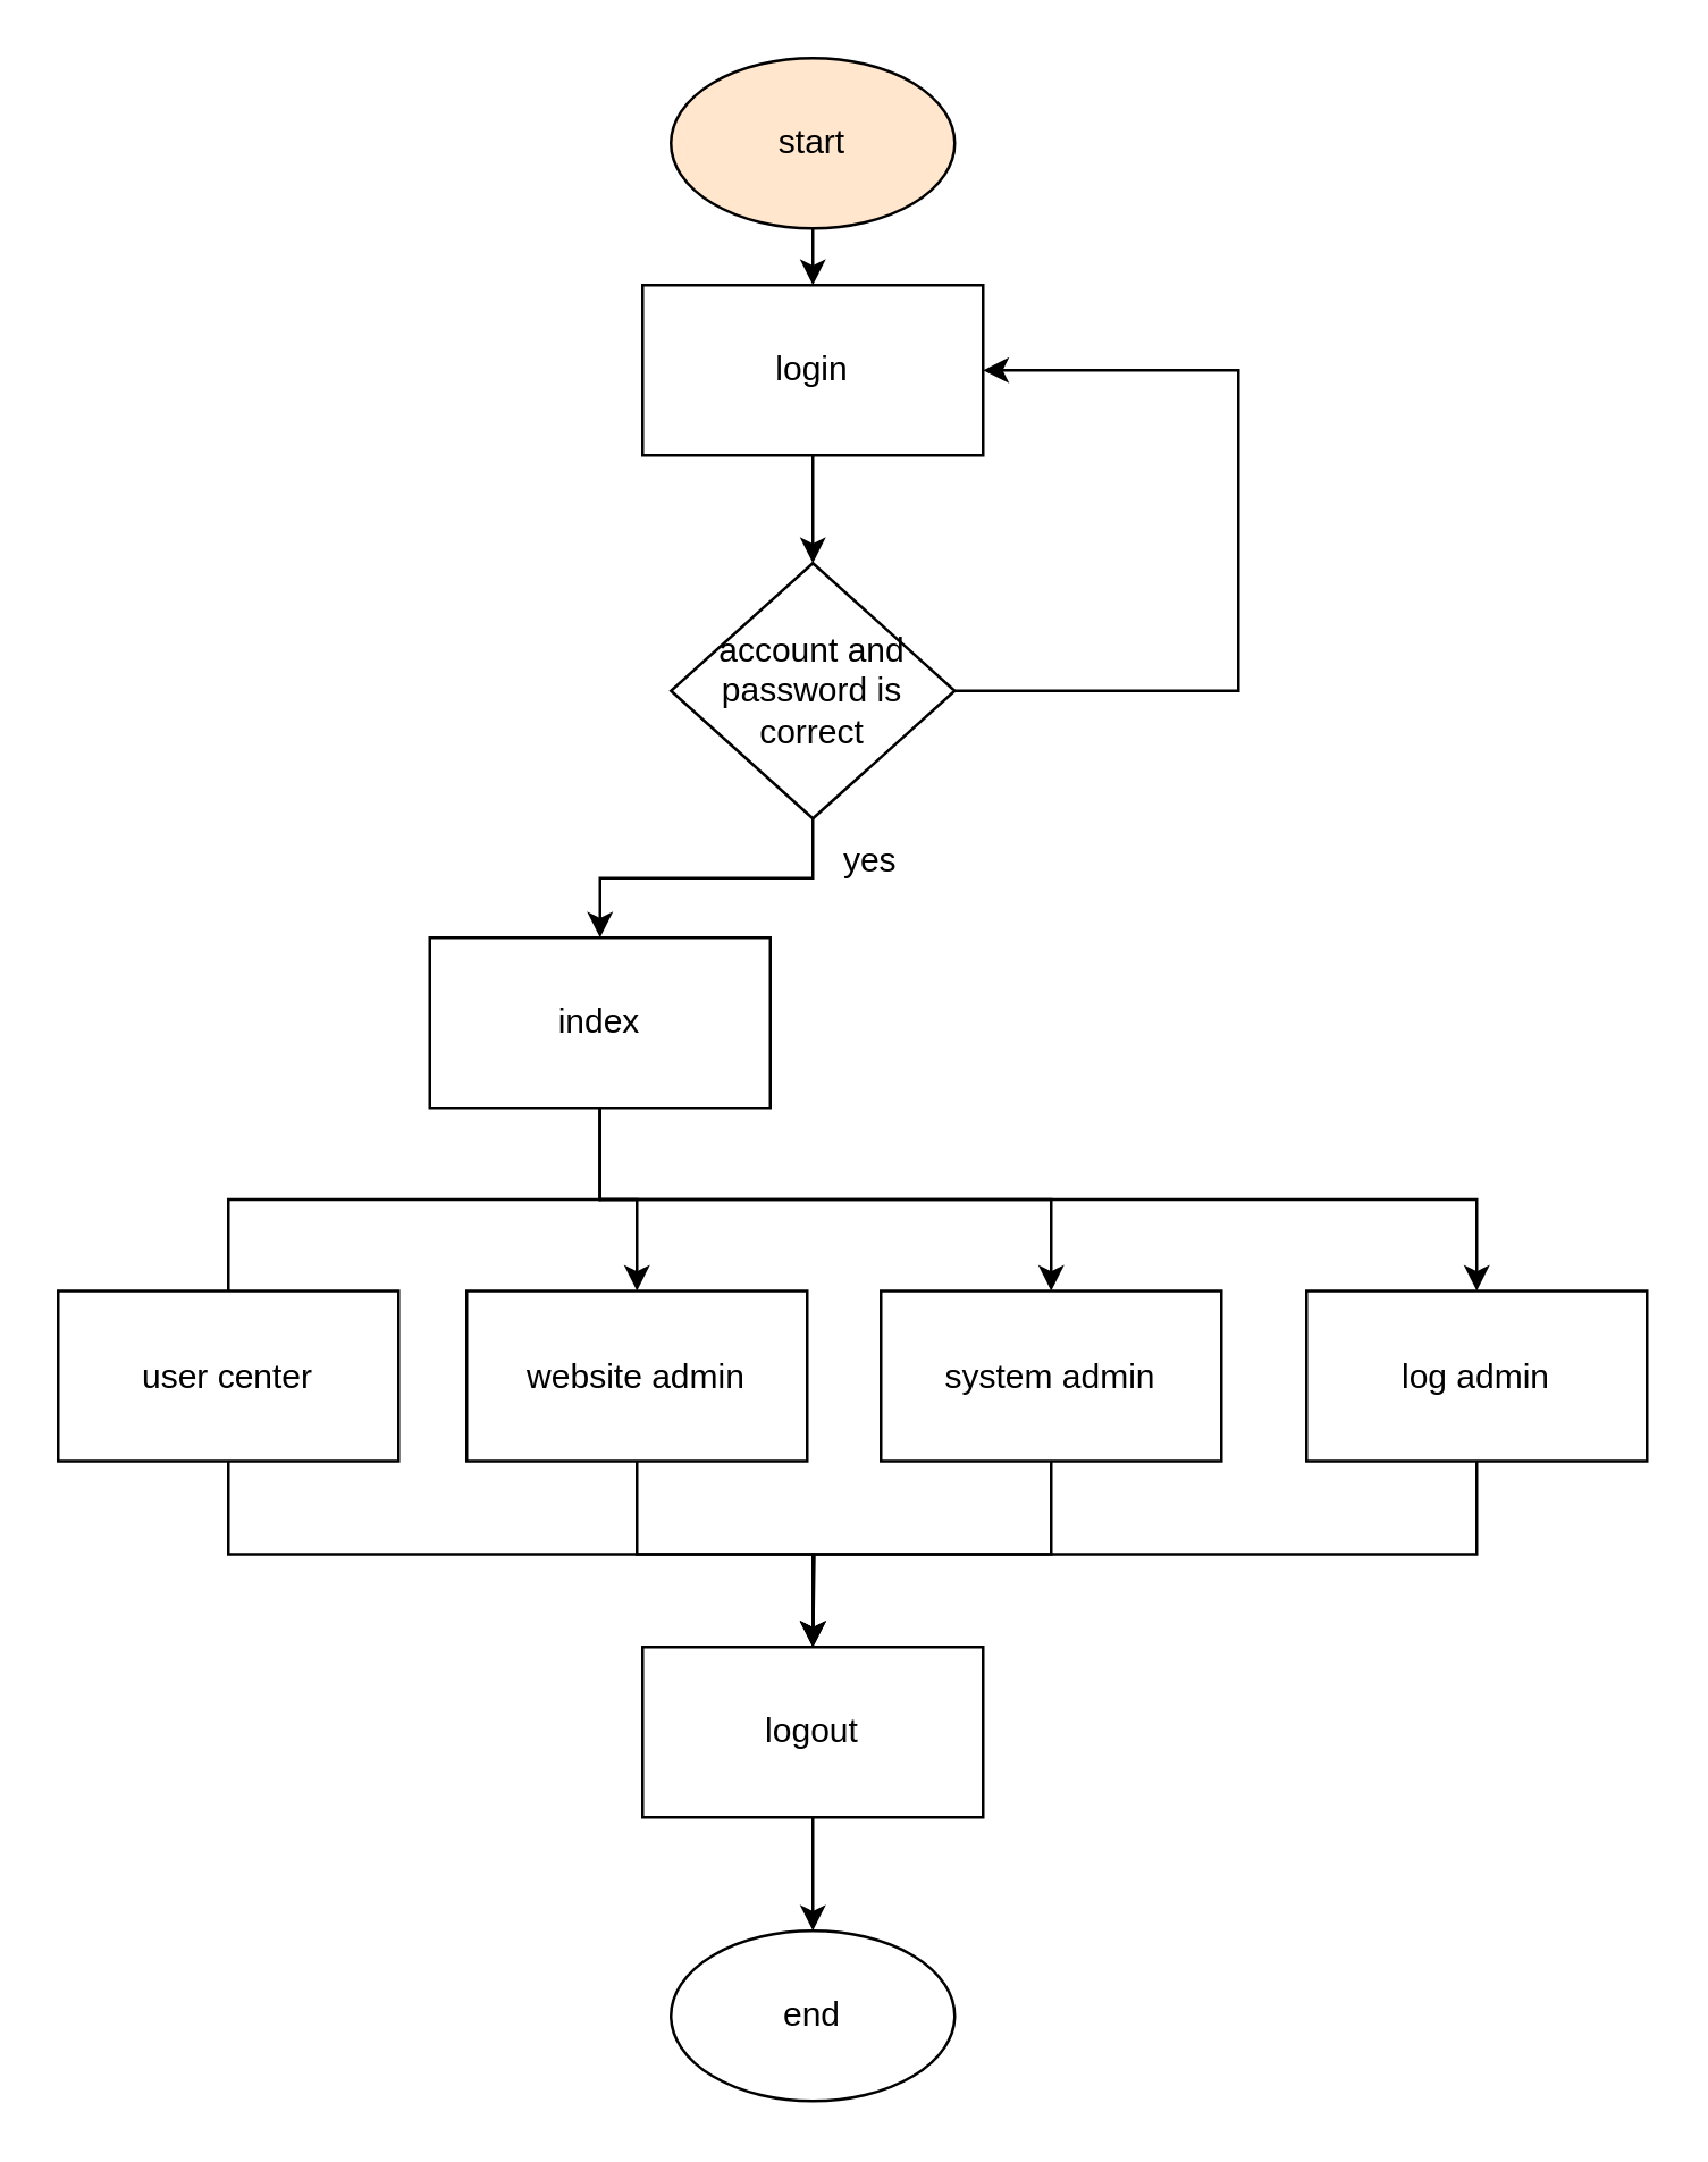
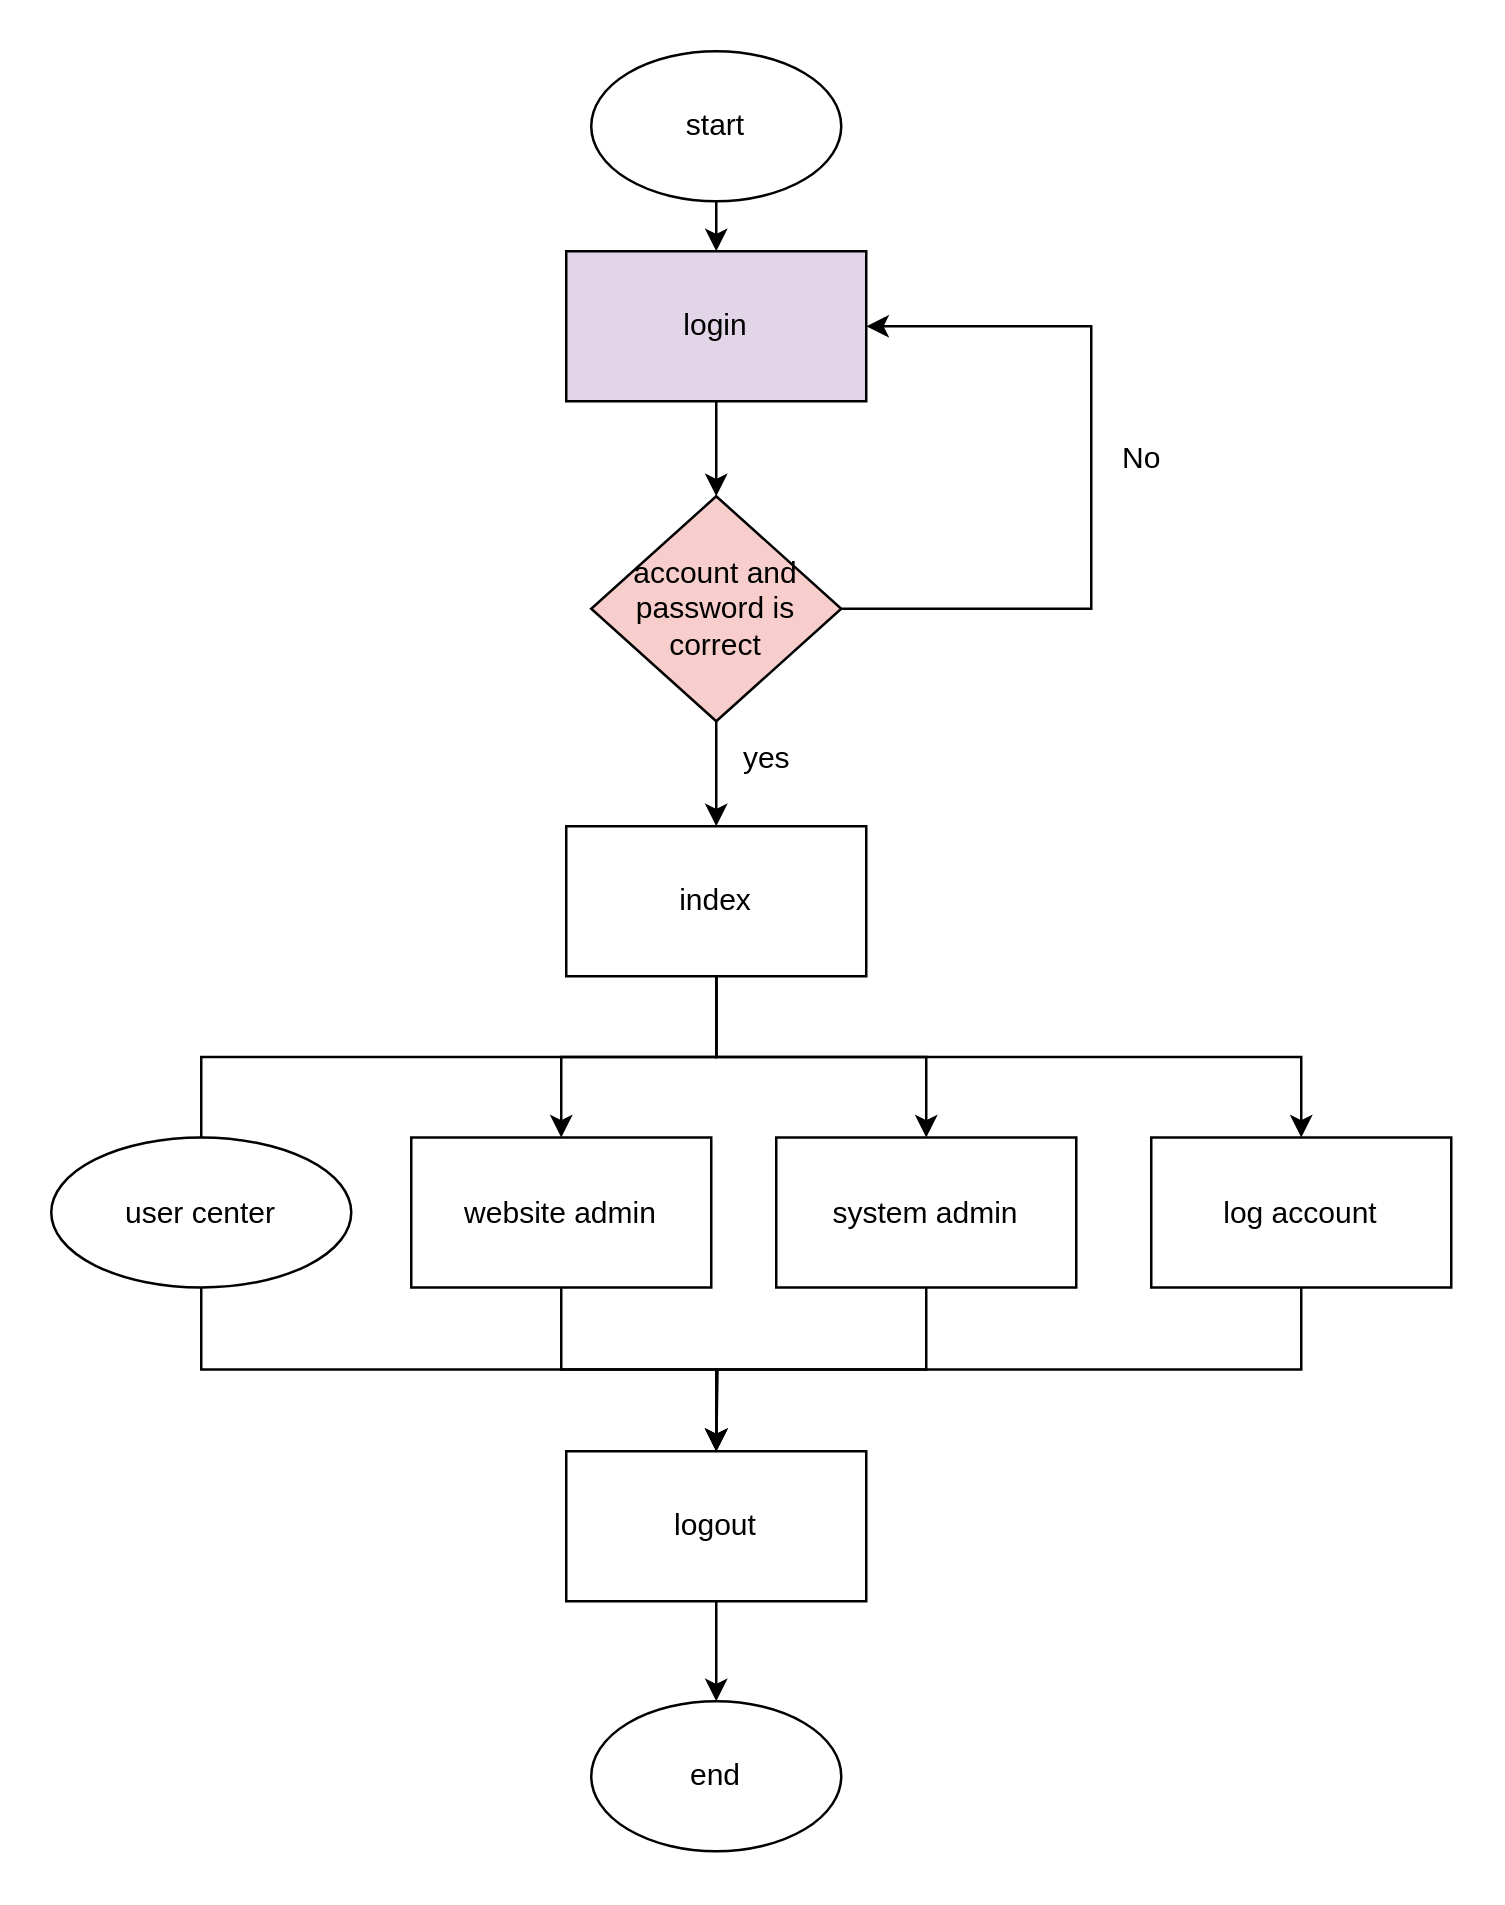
  <mxCell id="0" />
  <mxCell id="1" parent="0" />
  <mxCell id="2" style="edgeStyle=orthogonalEdgeStyle;rounded=0;orthogonalLoop=1;jettySize=auto;html=1;exitX=0.5;exitY=1;exitDx=0;exitDy=0;entryX=0.5;entryY=0;entryDx=0;entryDy=0;" edge="1" parent="1" source="3" target="8"><mxGeometry relative="1" as="geometry" /></mxCell>
- <mxCell id="3" value="start" style="ellipse;whiteSpace=wrap;html=1;fillColor=#ffe6cc;" vertex="1" parent="1"><mxGeometry x="236" y="20" width="100" height="60" as="geometry" /></mxCell>
+ <mxCell id="3" value="start" style="ellipse;whiteSpace=wrap;html=1;" vertex="1" parent="1"><mxGeometry x="236" y="20" width="100" height="60" as="geometry" /></mxCell>
  <mxCell id="4" style="edgeStyle=orthogonalEdgeStyle;rounded=0;orthogonalLoop=1;jettySize=auto;html=1;exitX=1;exitY=0.5;exitDx=0;exitDy=0;entryX=1;entryY=0.5;entryDx=0;entryDy=0;" edge="1" parent="1" source="6" target="8"><mxGeometry relative="1" as="geometry"><Array as="points"><mxPoint x="436" y="243" /><mxPoint x="436" y="130" /></Array></mxGeometry></mxCell>
  <mxCell id="5" style="edgeStyle=orthogonalEdgeStyle;rounded=0;orthogonalLoop=1;jettySize=auto;html=1;exitX=0.5;exitY=1;exitDx=0;exitDy=0;entryX=0.5;entryY=0;entryDx=0;entryDy=0;" edge="1" parent="1" source="6" target="14"><mxGeometry relative="1" as="geometry" /></mxCell>
- <mxCell id="6" value="account and password is correct" style="rhombus;whiteSpace=wrap;html=1;" vertex="1" parent="1"><mxGeometry x="236" y="198" width="100" height="90" as="geometry" /></mxCell>
+ <mxCell id="6" value="account and password is correct" style="rhombus;whiteSpace=wrap;html=1;fillColor=#f8cecc;" vertex="1" parent="1"><mxGeometry x="236" y="198" width="100" height="90" as="geometry" /></mxCell>
  <mxCell id="7" style="edgeStyle=orthogonalEdgeStyle;rounded=0;orthogonalLoop=1;jettySize=auto;html=1;exitX=0.5;exitY=1;exitDx=0;exitDy=0;entryX=0.5;entryY=0;entryDx=0;entryDy=0;" edge="1" parent="1" source="8" target="6"><mxGeometry relative="1" as="geometry" /></mxCell>
- <mxCell id="8" value="login" style="rounded=0;whiteSpace=wrap;html=1;" vertex="1" parent="1"><mxGeometry x="226" y="100" width="120" height="60" as="geometry" /></mxCell>
+ <mxCell id="8" value="login" style="rounded=0;whiteSpace=wrap;html=1;fillColor=#e1d5e7;" vertex="1" parent="1"><mxGeometry x="226" y="100" width="120" height="60" as="geometry" /></mxCell>
+ <mxCell id="9" value="No" style="text;html=1;align=center;verticalAlign=middle;resizable=0;points=[];autosize=1;strokeColor=none;fillColor=none;" vertex="1" parent="1"><mxGeometry x="436" y="168" width="40" height="30" as="geometry" /></mxCell>
  <mxCell id="10" style="edgeStyle=orthogonalEdgeStyle;rounded=0;orthogonalLoop=1;jettySize=auto;html=1;exitX=0.5;exitY=1;exitDx=0;exitDy=0;endArrow=none;" edge="1" parent="1" source="14" target="16"><mxGeometry relative="1" as="geometry" /></mxCell>
  <mxCell id="11" style="edgeStyle=orthogonalEdgeStyle;rounded=0;orthogonalLoop=1;jettySize=auto;html=1;exitX=0.5;exitY=1;exitDx=0;exitDy=0;entryX=0.5;entryY=0;entryDx=0;entryDy=0;" edge="1" parent="1" source="14" target="18"><mxGeometry relative="1" as="geometry" /></mxCell>
  <mxCell id="12" style="edgeStyle=orthogonalEdgeStyle;rounded=0;orthogonalLoop=1;jettySize=auto;html=1;exitX=0.5;exitY=1;exitDx=0;exitDy=0;" edge="1" parent="1" source="14" target="20"><mxGeometry relative="1" as="geometry" /></mxCell>
  <mxCell id="13" style="edgeStyle=orthogonalEdgeStyle;rounded=0;orthogonalLoop=1;jettySize=auto;html=1;exitX=0.5;exitY=1;exitDx=0;exitDy=0;entryX=0.5;entryY=0;entryDx=0;entryDy=0;" edge="1" parent="1" source="14" target="22"><mxGeometry relative="1" as="geometry" /></mxCell>
- <mxCell id="14" value="index" style="rounded=0;whiteSpace=wrap;html=1;" vertex="1" parent="1"><mxGeometry x="151" y="330" width="120" height="60" as="geometry" /></mxCell>
+ <mxCell id="14" value="index" style="rounded=0;whiteSpace=wrap;html=1;" vertex="1" parent="1"><mxGeometry x="226" y="330" width="120" height="60" as="geometry" /></mxCell>
  <mxCell id="15" style="edgeStyle=orthogonalEdgeStyle;rounded=0;orthogonalLoop=1;jettySize=auto;html=1;exitX=0.5;exitY=1;exitDx=0;exitDy=0;" edge="1" parent="1" source="16" target="24"><mxGeometry relative="1" as="geometry" /></mxCell>
- <mxCell id="16" value="user center" style="rounded=0;whiteSpace=wrap;html=1;" vertex="1" parent="1"><mxGeometry x="20" y="454.5" width="120" height="60" as="geometry" /></mxCell>
+ <mxCell id="16" value="user center" style="ellipse;whiteSpace=wrap;html=1;" vertex="1" parent="1"><mxGeometry x="20" y="454.5" width="120" height="60" as="geometry" /></mxCell>
  <mxCell id="17" style="edgeStyle=orthogonalEdgeStyle;rounded=0;orthogonalLoop=1;jettySize=auto;html=1;exitX=0.5;exitY=1;exitDx=0;exitDy=0;entryX=0.5;entryY=0;entryDx=0;entryDy=0;" edge="1" parent="1" source="18" target="24"><mxGeometry relative="1" as="geometry" /></mxCell>
  <mxCell id="18" value="website admin" style="rounded=0;whiteSpace=wrap;html=1;" vertex="1" parent="1"><mxGeometry x="164" y="454.5" width="120" height="60" as="geometry" /></mxCell>
  <mxCell id="19" style="edgeStyle=orthogonalEdgeStyle;rounded=0;orthogonalLoop=1;jettySize=auto;html=1;exitX=0.5;exitY=1;exitDx=0;exitDy=0;" edge="1" parent="1" source="20"><mxGeometry relative="1" as="geometry"><mxPoint x="286" y="580" as="targetPoint" /></mxGeometry></mxCell>
  <mxCell id="20" value="system admin" style="rounded=0;whiteSpace=wrap;html=1;" vertex="1" parent="1"><mxGeometry x="310" y="454.5" width="120" height="60" as="geometry" /></mxCell>
  <mxCell id="21" style="edgeStyle=orthogonalEdgeStyle;rounded=0;orthogonalLoop=1;jettySize=auto;html=1;exitX=0.5;exitY=1;exitDx=0;exitDy=0;entryX=0.5;entryY=0;entryDx=0;entryDy=0;" edge="1" parent="1" source="22" target="24"><mxGeometry relative="1" as="geometry" /></mxCell>
- <mxCell id="22" value="log admin" style="rounded=0;whiteSpace=wrap;html=1;" vertex="1" parent="1"><mxGeometry x="460" y="454.5" width="120" height="60" as="geometry" /></mxCell>
+ <mxCell id="22" value="log account" style="rounded=0;whiteSpace=wrap;html=1;" vertex="1" parent="1"><mxGeometry x="460" y="454.5" width="120" height="60" as="geometry" /></mxCell>
  <mxCell id="23" style="edgeStyle=orthogonalEdgeStyle;rounded=0;orthogonalLoop=1;jettySize=auto;html=1;exitX=0.5;exitY=1;exitDx=0;exitDy=0;entryX=0.5;entryY=0;entryDx=0;entryDy=0;" edge="1" parent="1" source="24" target="25"><mxGeometry relative="1" as="geometry" /></mxCell>
  <mxCell id="24" value="logout" style="rounded=0;whiteSpace=wrap;html=1;" vertex="1" parent="1"><mxGeometry x="226" y="580" width="120" height="60" as="geometry" /></mxCell>
  <mxCell id="25" value="end" style="ellipse;whiteSpace=wrap;html=1;" vertex="1" parent="1"><mxGeometry x="236" y="680" width="100" height="60" as="geometry" /></mxCell>
  <mxCell id="26" value="yes" style="text;html=1;align=center;verticalAlign=middle;resizable=0;points=[];autosize=1;strokeColor=none;fillColor=none;" vertex="1" parent="1"><mxGeometry x="286" y="288" width="40" height="30" as="geometry" /></mxCell>
